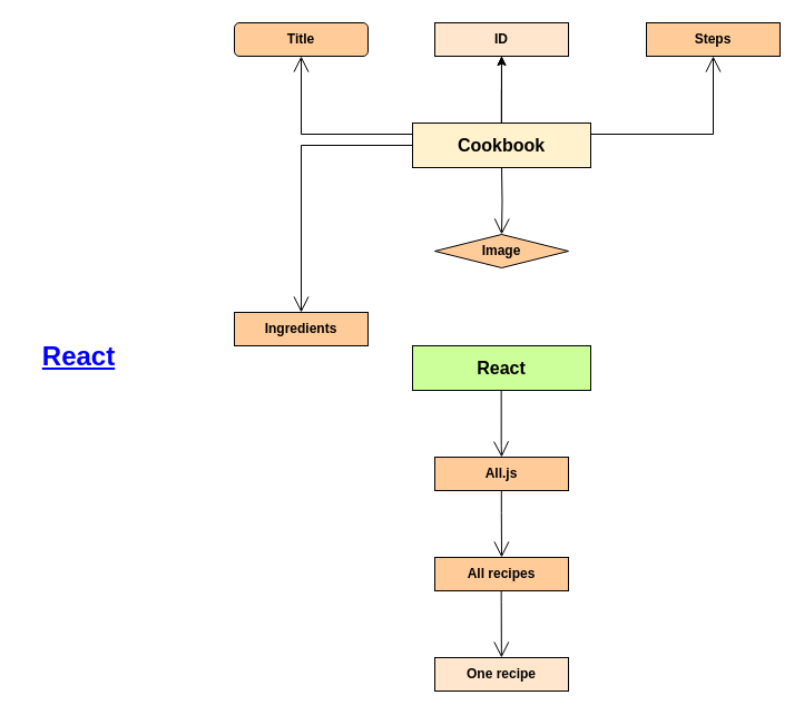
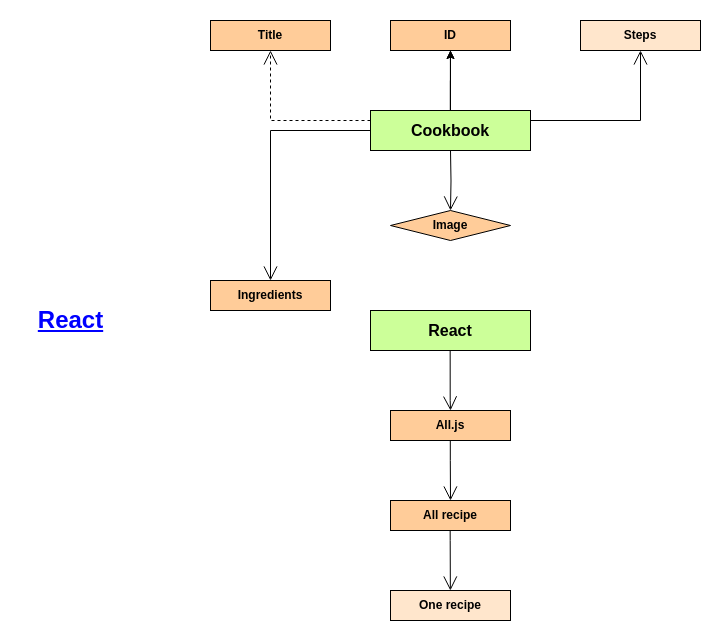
  <mxCell id="0" />
  <mxCell id="1" parent="0" />
  <mxCell id="2" value="" style="edgeStyle=orthogonalEdgeStyle;rounded=0;orthogonalLoop=1;jettySize=auto;html=1;fontSize=16;fontColor=#000000;" parent="1" source="4" target="10" edge="1"><mxGeometry relative="1" as="geometry" /></mxCell>
  <mxCell id="3" value="" style="edgeStyle=orthogonalEdgeStyle;rounded=0;orthogonalLoop=1;jettySize=auto;html=1;fontSize=16;fontColor=#000000;" parent="1" source="4" target="10" edge="1"><mxGeometry relative="1" as="geometry" /></mxCell>
- <mxCell id="4" value="Cookbook" style="rounded=0;whiteSpace=wrap;html=1;fontColor=#000000;fillColor=#fff2cc;fontStyle=1;fontSize=16;" parent="1" vertex="1"><mxGeometry x="370" y="110" width="160" height="40" as="geometry" /></mxCell>
- <mxCell id="5" value="Steps" style="rounded=0;whiteSpace=wrap;html=1;fillColor=#FFCC99;fontStyle=1" parent="1" vertex="1"><mxGeometry x="580" y="20" width="120" height="30" as="geometry" /></mxCell>
+ <mxCell id="4" value="Cookbook" style="rounded=0;whiteSpace=wrap;html=1;fontColor=#000000;fillColor=#CCFF99;fontStyle=1;fontSize=16;" parent="1" vertex="1"><mxGeometry x="370" y="110" width="160" height="40" as="geometry" /></mxCell>
+ <mxCell id="5" value="Steps" style="rounded=0;whiteSpace=wrap;html=1;fillColor=#ffe6cc;fontStyle=1;" parent="1" vertex="1"><mxGeometry x="580" y="20" width="120" height="30" as="geometry" /></mxCell>
  <mxCell id="6" value="" style="endArrow=open;endFill=1;endSize=12;html=1;rounded=0;edgeStyle=orthogonalEdgeStyle;" parent="1" edge="1"><mxGeometry width="160" relative="1" as="geometry"><mxPoint x="530" y="120" as="sourcePoint" /><mxPoint x="640" y="50" as="targetPoint" /><Array as="points"><mxPoint x="530" y="120" /><mxPoint x="640" y="120" /></Array></mxGeometry></mxCell>
- <mxCell id="7" value="Title" style="whiteSpace=wrap;html=1;fillColor=#FFCC99;fontStyle=1;rounded=1;" parent="1" vertex="1"><mxGeometry x="210" y="20" width="120" height="30" as="geometry" /></mxCell>
- <mxCell id="8" value="" style="endArrow=open;endFill=1;endSize=12;html=1;rounded=0;edgeStyle=orthogonalEdgeStyle;entryX=0.5;entryY=1;entryDx=0;entryDy=0;" parent="1" source="4" target="7" edge="1"><mxGeometry width="160" relative="1" as="geometry"><mxPoint x="368" y="180" as="sourcePoint" /><mxPoint x="478" y="50" as="targetPoint" /><Array as="points"><mxPoint x="270" y="120" /></Array></mxGeometry></mxCell>
+ <mxCell id="7" value="Title" style="rounded=0;whiteSpace=wrap;html=1;fillColor=#FFCC99;fontStyle=1" parent="1" vertex="1"><mxGeometry x="210" y="20" width="120" height="30" as="geometry" /></mxCell>
+ <mxCell id="8" value="" style="endArrow=open;endFill=1;endSize=12;html=1;rounded=0;edgeStyle=orthogonalEdgeStyle;entryX=0.5;entryY=1;entryDx=0;entryDy=0;dashed=1;" parent="1" source="4" target="7" edge="1"><mxGeometry width="160" relative="1" as="geometry"><mxPoint x="368" y="180" as="sourcePoint" /><mxPoint x="478" y="50" as="targetPoint" /><Array as="points"><mxPoint x="270" y="120" /></Array></mxGeometry></mxCell>
  <mxCell id="9" value="" style="endArrow=open;endFill=1;endSize=12;html=1;rounded=0;edgeStyle=orthogonalEdgeStyle;" parent="1" edge="1"><mxGeometry width="160" relative="1" as="geometry"><mxPoint x="449.9" y="80" as="sourcePoint" /><mxPoint x="449.9" y="20" as="targetPoint" /><Array as="points"><mxPoint x="449.9" y="110" /><mxPoint x="449.9" y="110" /></Array></mxGeometry></mxCell>
- <mxCell id="10" value="ID" style="rounded=0;whiteSpace=wrap;html=1;fillColor=#ffe6cc;fontStyle=1;" parent="1" vertex="1"><mxGeometry x="390" y="20" width="120" height="30" as="geometry" /></mxCell>
+ <mxCell id="10" value="ID" style="rounded=0;whiteSpace=wrap;html=1;fillColor=#FFCC99;fontStyle=1" parent="1" vertex="1"><mxGeometry x="390" y="20" width="120" height="30" as="geometry" /></mxCell>
  <mxCell id="11" value="Image" style="rhombus;whiteSpace=wrap;html=1;fillColor=#FFCC99;fontStyle=1;" parent="1" vertex="1"><mxGeometry x="390" y="210" width="120" height="30" as="geometry" /></mxCell>
  <mxCell id="12" value="" style="endArrow=open;endFill=1;endSize=12;html=1;rounded=0;edgeStyle=orthogonalEdgeStyle;entryX=0.5;entryY=0;entryDx=0;entryDy=0;" parent="1" target="11" edge="1"><mxGeometry width="160" relative="1" as="geometry"><mxPoint x="450" y="150" as="sourcePoint" /><mxPoint x="450" y="250" as="targetPoint" /><Array as="points" /></mxGeometry></mxCell>
  <mxCell id="13" value="React" style="text;strokeColor=none;fillColor=none;html=1;fontSize=24;fontStyle=5;verticalAlign=middle;align=center;fontColor=#0000FF;" parent="1" vertex="1"><mxGeometry x="20" y="300" width="100" height="40" as="geometry" /></mxCell>
  <mxCell id="14" value="React" style="rounded=0;whiteSpace=wrap;html=1;fontColor=#000000;fillColor=#CCFF99;fontStyle=1;fontSize=16;" parent="1" vertex="1"><mxGeometry x="370" y="310" width="160" height="40" as="geometry" /></mxCell>
  <mxCell id="15" value="All.js" style="rounded=0;whiteSpace=wrap;html=1;fillColor=#FFCC99;fontStyle=1" parent="1" vertex="1"><mxGeometry x="390" y="410" width="120" height="30" as="geometry" /></mxCell>
- <mxCell id="16" value="All recipes" style="rounded=0;whiteSpace=wrap;html=1;fillColor=#FFCC99;fontStyle=1" parent="1" vertex="1"><mxGeometry x="390" y="500" width="120" height="30" as="geometry" /></mxCell>
+ <mxCell id="16" value="All recipe" style="rounded=0;whiteSpace=wrap;html=1;fillColor=#FFCC99;fontStyle=1" parent="1" vertex="1"><mxGeometry x="390" y="500" width="120" height="30" as="geometry" /></mxCell>
  <mxCell id="17" value="" style="endArrow=open;endFill=1;endSize=12;html=1;rounded=0;edgeStyle=orthogonalEdgeStyle;" parent="1" edge="1"><mxGeometry width="160" relative="1" as="geometry"><mxPoint x="449.66" y="350" as="sourcePoint" /><mxPoint x="450" y="410" as="targetPoint" /><Array as="points"><mxPoint x="449.76" y="400" /><mxPoint x="449.76" y="400" /></Array></mxGeometry></mxCell>
  <mxCell id="18" value="" style="endArrow=open;endFill=1;endSize=12;html=1;rounded=0;edgeStyle=orthogonalEdgeStyle;entryX=0.5;entryY=0;entryDx=0;entryDy=0;" parent="1" target="19" edge="1"><mxGeometry width="160" relative="1" as="geometry"><mxPoint x="370" y="130" as="sourcePoint" /><mxPoint x="270" y="170" as="targetPoint" /><Array as="points"><mxPoint x="270" y="130" /></Array></mxGeometry></mxCell>
  <mxCell id="19" value="Ingredients" style="rounded=0;whiteSpace=wrap;html=1;fillColor=#FFCC99;fontStyle=1" parent="1" vertex="1"><mxGeometry x="210" y="280" width="120" height="30" as="geometry" /></mxCell>
  <mxCell id="20" value="" style="endArrow=open;endFill=1;endSize=12;html=1;rounded=0;edgeStyle=orthogonalEdgeStyle;" edge="1" parent="1"><mxGeometry width="160" relative="1" as="geometry"><mxPoint x="449.8" y="440" as="sourcePoint" /><mxPoint x="450" y="500" as="targetPoint" /><Array as="points"><mxPoint x="450" y="460" /><mxPoint x="450" y="460" /></Array></mxGeometry></mxCell>
  <mxCell id="21" value="One recipe" style="rounded=0;whiteSpace=wrap;html=1;fillColor=#ffe6cc;fontStyle=1;" vertex="1" parent="1"><mxGeometry x="390" y="590" width="120" height="30" as="geometry" /></mxCell>
  <mxCell id="22" value="" style="endArrow=open;endFill=1;endSize=12;html=1;rounded=0;edgeStyle=orthogonalEdgeStyle;entryX=0.5;entryY=0;entryDx=0;entryDy=0;" edge="1" parent="1"><mxGeometry width="160" relative="1" as="geometry"><mxPoint x="449.66" y="530" as="sourcePoint" /><mxPoint x="449.86" y="590" as="targetPoint" /><Array as="points"><mxPoint x="449.66" y="540" /><mxPoint x="449.66" y="540" /></Array></mxGeometry></mxCell>
